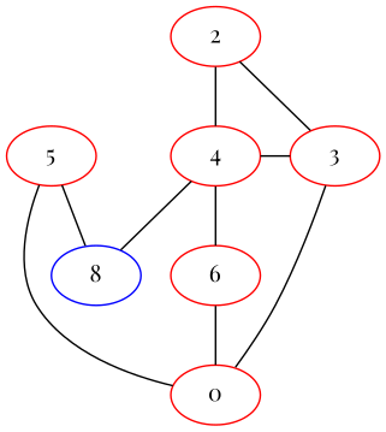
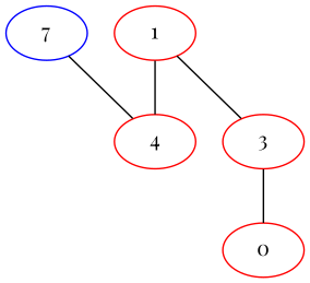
  graph {
    fontname="Playfair Display"
    node [color=red fontname="Playfair Display"]
    edge [fontname="Playfair Display"]
-   5
    4
    3
    n4 [label=0]
-   7 [color=blue label=8]
-   6
-   1 [label=2]
+   7 [color=blue]
+   1
    subgraph sub_1 {
      rank=same
-     5
      4
      3
    }
-   5 -- n4
-   5 -- 7
-   4 -- 3
-   4 -- 6 [weight=100]
    3 -- n4
    7 -- 4
-   6 -- n4 [weight=100]
    1 -- 4 [weight=100]
    1 -- 3
  }
